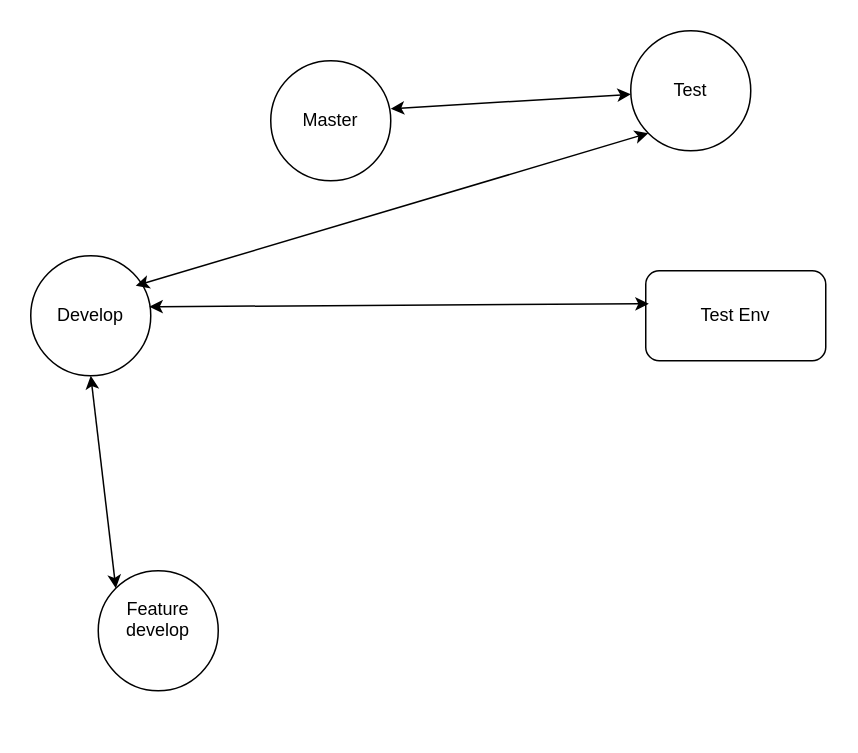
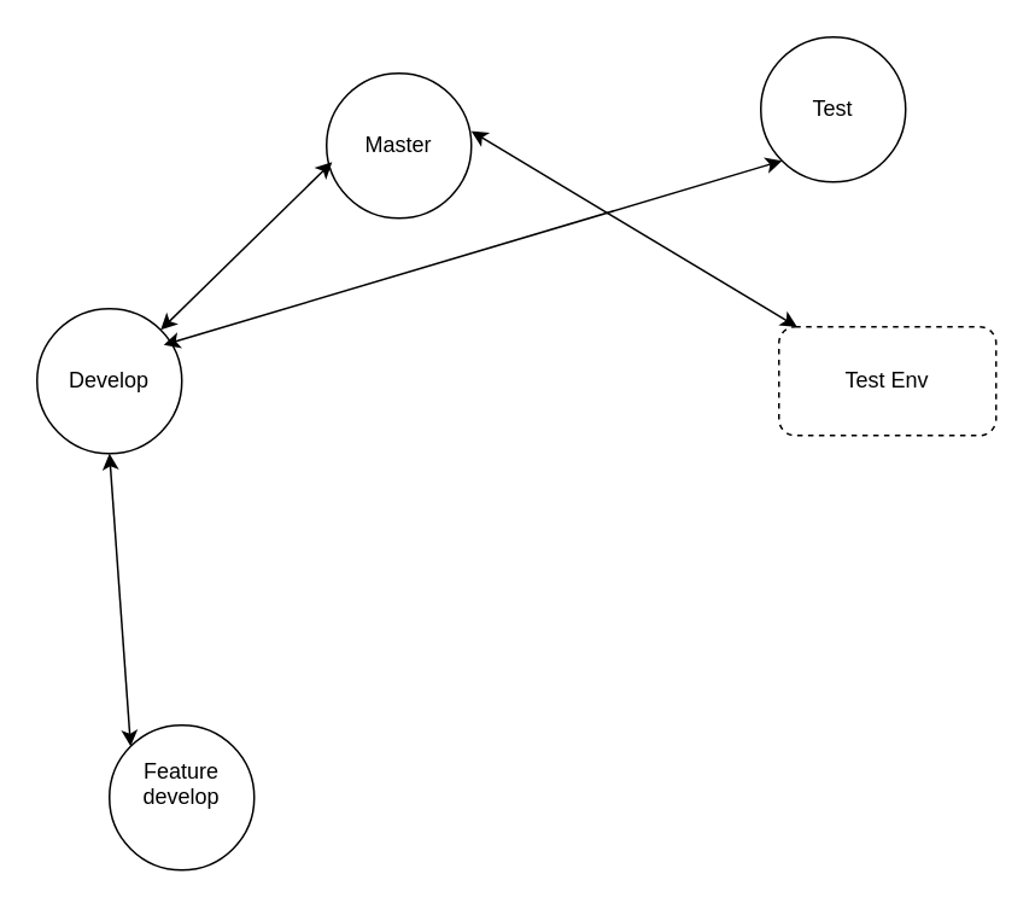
  <mxCell id="0" />
  <mxCell id="1" parent="0" />
  <mxCell id="2" value="Master" style="ellipse;whiteSpace=wrap;html=1;aspect=fixed;" vertex="1" parent="1"><mxGeometry x="180" y="40" width="80" height="80" as="geometry" /></mxCell>
  <mxCell id="3" value="Develop" style="ellipse;whiteSpace=wrap;html=1;aspect=fixed;" vertex="1" parent="1"><mxGeometry x="20" y="170" width="80" height="80" as="geometry" /></mxCell>
- <mxCell id="5" value="&lt;div&gt;Feature develop&lt;/div&gt;&lt;div&gt;&lt;br&gt;&lt;/div&gt;" style="ellipse;whiteSpace=wrap;html=1;aspect=fixed;" vertex="1" parent="1"><mxGeometry x="65" y="380" width="80" height="80" as="geometry" /></mxCell>
+ <mxCell id="4" value="" style="endArrow=classic;startArrow=classic;html=1;rounded=0;exitX=1;exitY=0;exitDx=0;exitDy=0;entryX=0.038;entryY=0.613;entryDx=0;entryDy=0;entryPerimeter=0;" edge="1" parent="1" source="3" target="2"><mxGeometry width="50" height="50" relative="1" as="geometry"><mxPoint x="50" y="110" as="sourcePoint" /><mxPoint x="130" y="110" as="targetPoint" /></mxGeometry></mxCell>
+ <mxCell id="5" value="&lt;div&gt;Feature develop&lt;/div&gt;&lt;div&gt;&lt;br&gt;&lt;/div&gt;" style="ellipse;whiteSpace=wrap;html=1;aspect=fixed;" vertex="1" parent="1"><mxGeometry x="60" y="400" width="80" height="80" as="geometry" /></mxCell>
  <mxCell id="6" value="" style="endArrow=classic;startArrow=classic;html=1;rounded=0;exitX=0;exitY=0;exitDx=0;exitDy=0;entryX=0.038;entryY=0.613;entryDx=0;entryDy=0;entryPerimeter=0;" edge="1" parent="1" source="5"><mxGeometry width="50" height="50" relative="1" as="geometry"><mxPoint x="-35" y="343" as="sourcePoint" /><mxPoint x="60" y="250" as="targetPoint" /></mxGeometry></mxCell>
- <mxCell id="7" value="Test Env" style="rounded=1;whiteSpace=wrap;html=1;" vertex="1" parent="1"><mxGeometry x="430" y="180" width="120" height="60" as="geometry" /></mxCell>
- <mxCell id="8" value="" style="endArrow=classic;startArrow=classic;html=1;rounded=0;exitX=0.988;exitY=0.425;exitDx=0;exitDy=0;entryX=0.017;entryY=0.367;entryDx=0;entryDy=0;entryPerimeter=0;exitPerimeter=0;" edge="1" parent="1" source="3" target="7"><mxGeometry width="50" height="50" relative="1" as="geometry"><mxPoint x="98" y="192" as="sourcePoint" /><mxPoint x="193" y="99" as="targetPoint" /></mxGeometry></mxCell>
+ <mxCell id="7" value="Test Env" style="rounded=1;whiteSpace=wrap;html=1;dashed=1;" vertex="1" parent="1"><mxGeometry x="430" y="180" width="120" height="60" as="geometry" /></mxCell>
  <mxCell id="9" value="Test" style="ellipse;whiteSpace=wrap;html=1;aspect=fixed;" vertex="1" parent="1"><mxGeometry x="420" y="20" width="80" height="80" as="geometry" /></mxCell>
- <mxCell id="10" value="" style="endArrow=classic;startArrow=classic;html=1;rounded=0;exitX=1;exitY=0.4;exitDx=0;exitDy=0;exitPerimeter=0;" edge="1" parent="1" source="2" target="9"><mxGeometry width="50" height="50" relative="1" as="geometry"><mxPoint x="260" y="83" as="sourcePoint" /><mxPoint x="410" y="70" as="targetPoint" /></mxGeometry></mxCell>
+ <mxCell id="10" value="" style="endArrow=classic;startArrow=classic;html=1;rounded=0;exitX=1;exitY=0.4;exitDx=0;exitDy=0;exitPerimeter=0;" edge="1" parent="1" source="2" target="7"><mxGeometry width="50" height="50" relative="1" as="geometry"><mxPoint x="260" y="83" as="sourcePoint" /><mxPoint x="410" y="70" as="targetPoint" /></mxGeometry></mxCell>
  <mxCell id="11" value="" style="endArrow=classic;startArrow=classic;html=1;rounded=0;exitX=1;exitY=0.4;exitDx=0;exitDy=0;exitPerimeter=0;entryX=0;entryY=1;entryDx=0;entryDy=0;" edge="1" parent="1" target="9"><mxGeometry width="50" height="50" relative="1" as="geometry"><mxPoint x="90" y="190" as="sourcePoint" /><mxPoint x="250" y="180" as="targetPoint" /></mxGeometry></mxCell>
